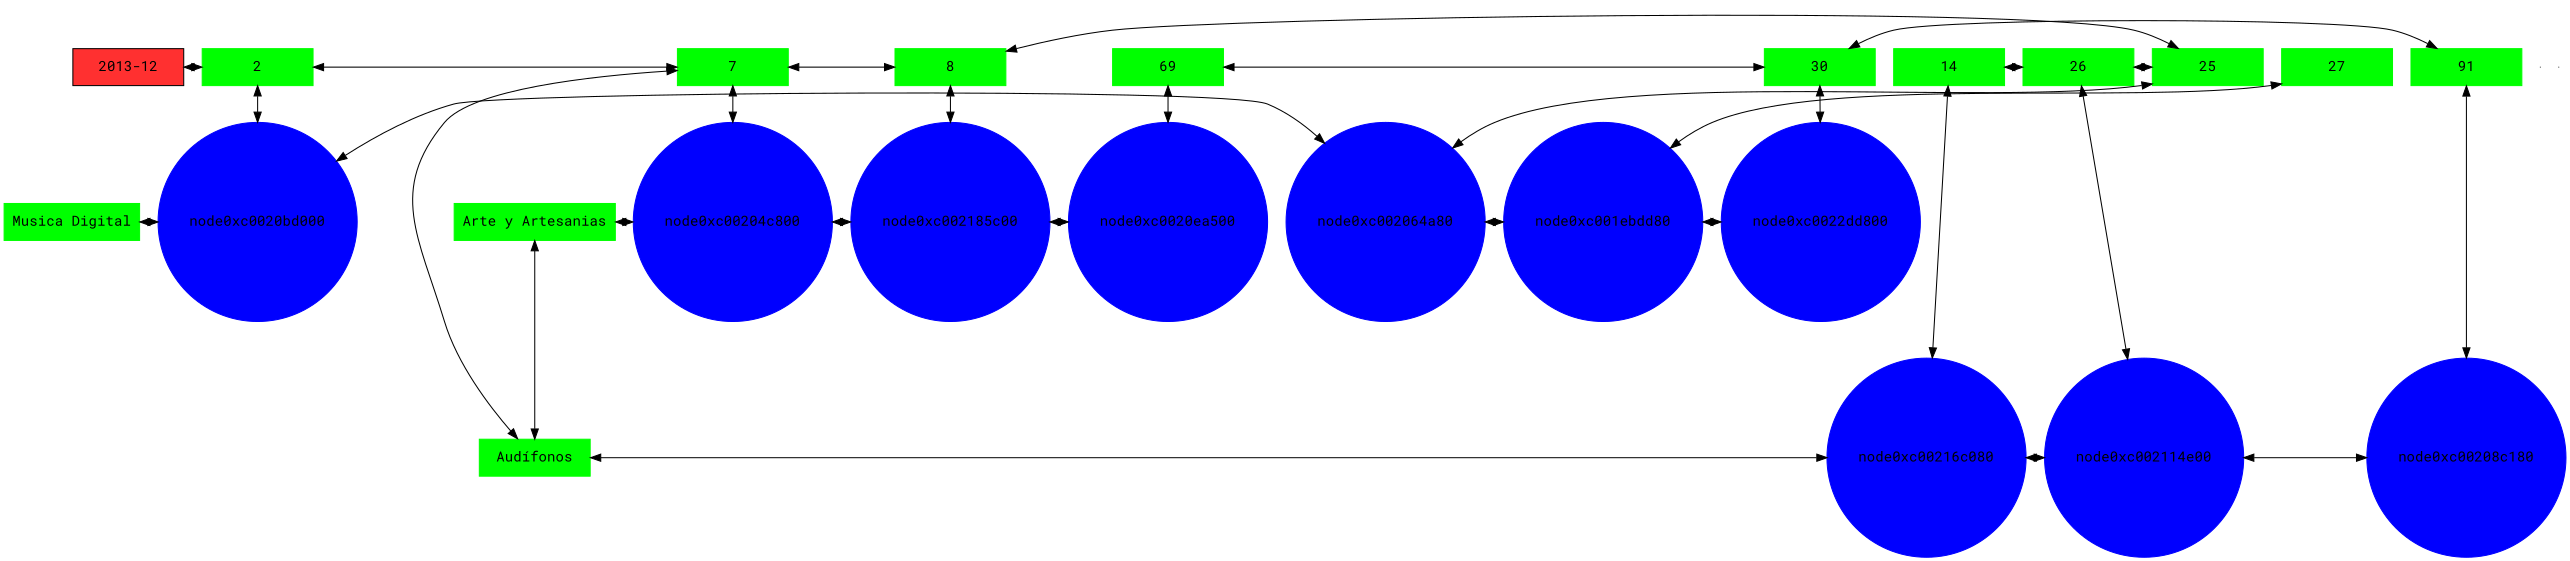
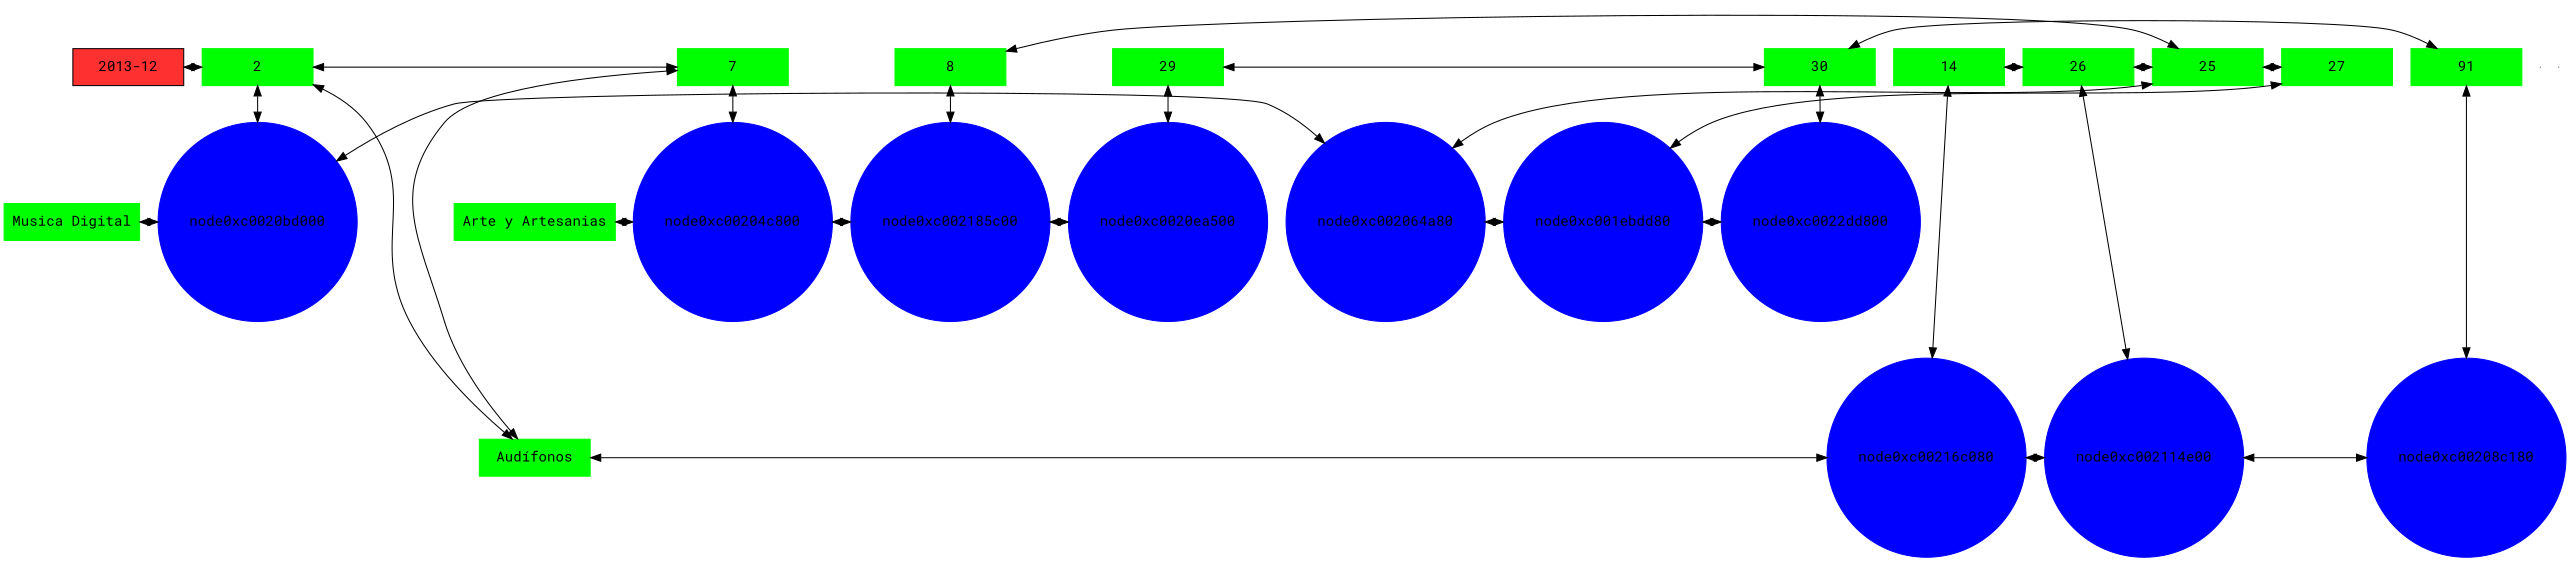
  digraph {
    fontname="Roboto Mono"
    node [fontname="Roboto Mono" group=1 shape=box style=filled color=green]
    edge [dir=both fontname="Roboto Mono"]
    n1 [fillcolor=firebrick1 label="2013-12" width=1.5 color=""]
    n2 [group=2 label=2 width=1.5]
    n3 [group=7 label=7 width=1.5]
    n4 [group=8 label=8 width=1.5]
    n5 [group=14 label=14 width=1.5]
    n6 [group=21 label=26 width=1.5]
    n7 [group=25 label=25 width=1.5]
    n8 [group=27 label=27 width=1.5]
-   n9 [group=29 label=69 width=1.5]
+   n9 [group=29 label=29 width=1.5]
    n10 [group=30 label=30 width=1.5]
    n11 [group=31 label=91 width=1.5]
    n12 [label="Arte y Artesanias" width=1.5]
    node0xc00204c800 [color=blue group=7 shape=circle width=0.5]
    node0xc002185c00 [color=blue group=8 shape=circle width=0.5]
    node0xc0020ea500 [color=blue group=29 shape=circle width=0.5]
    n16 [label="Audífonos" width=1.5]
    node0xc00216c080 [color=blue group=14 shape=circle width=0.5]
    node0xc002114e00 [color=blue group=21 shape=circle width=0.5]
    node0xc00208c180 [color=blue group=31 shape=circle width=0.5]
    n20 [label="Musica Digital" width=1.5]
    node0xc0020bd000 [color=blue group=2 shape=circle width=0.5]
    node0xc002064a80 [color=blue group=25 shape=circle width=0.5]
    node0xc001ebdd80 [color=blue group=27 shape=circle width=0.5]
    node0xc0022dd800 [color=blue group=30 shape=circle width=0.5]
    e0 [shape=point width=0 group="" style="" color=""]
    e1 [shape=point width=0 group="" style="" color=""]
    subgraph sub_1 {
      rank=same
      n1
      n2
    }
    subgraph sub_2 {
      rank=same
      n2
      n3
    }
    subgraph sub_3 {
      rank=same
      n3
      n4
    }
    subgraph sub_4 {
      rank=same
      n4
      n5
    }
    subgraph sub_5 {
      rank=same
      n5
      n6
    }
    subgraph sub_6 {
      rank=same
      n6
      n7
    }
    subgraph sub_7 {
      rank=same
      n7
      n8
    }
    subgraph sub_8 {
      rank=same
      n8
      n9
    }
    subgraph sub_9 {
      rank=same
      n9
      n10
    }
    subgraph sub_10 {
      rank=same
      n10
      n11
    }
    subgraph sub_11 {
      rank=same
      n12
      node0xc00204c800
    }
    subgraph sub_12 {
      rank=same
      node0xc00204c800
      node0xc002185c00
    }
    subgraph sub_13 {
      rank=same
      node0xc002185c00
      node0xc0020ea500
    }
    subgraph sub_14 {
      rank=same
      n16
      node0xc00216c080
    }
    subgraph sub_15 {
      rank=same
      node0xc00216c080
      node0xc002114e00
    }
    subgraph sub_16 {
      rank=same
      node0xc002114e00
      node0xc00208c180
    }
    subgraph sub_17 {
      rank=same
      n20
      node0xc0020bd000
    }
    subgraph sub_18 {
      rank=same
      node0xc0020bd000
      node0xc002064a80
    }
    subgraph sub_19 {
      rank=same
      node0xc002064a80
      node0xc001ebdd80
    }
    subgraph sub_20 {
      rank=same
      node0xc001ebdd80
      node0xc0022dd800
    }
    n1 -> n2
    n2 -> n3
    n2 -> node0xc0020bd000
-   n3 -> n4
    n3 -> node0xc00204c800
    n4 -> n7
    n4 -> node0xc002185c00
    n5 -> n6
    n5 -> node0xc00216c080
    n6 -> n7
    n6 -> node0xc002114e00
+   n7 -> n8
    n7 -> node0xc002064a80
    n8 -> node0xc001ebdd80
    n9 -> n10
    n9 -> node0xc0020ea500
    n10 -> n11
    n10 -> node0xc0022dd800
    n11 -> node0xc00208c180
    n12 -> node0xc00204c800
-   n12 -> n16
+   n2 -> n16
    node0xc00204c800 -> node0xc002185c00
    node0xc002185c00 -> node0xc0020ea500
    n16 -> n3
    n16 -> node0xc00216c080
    node0xc00216c080 -> node0xc002114e00
    node0xc002114e00 -> node0xc00208c180
    n20 -> node0xc0020bd000
    node0xc0020bd000 -> node0xc002064a80
    node0xc002064a80 -> node0xc001ebdd80
    node0xc001ebdd80 -> node0xc0022dd800
  }
